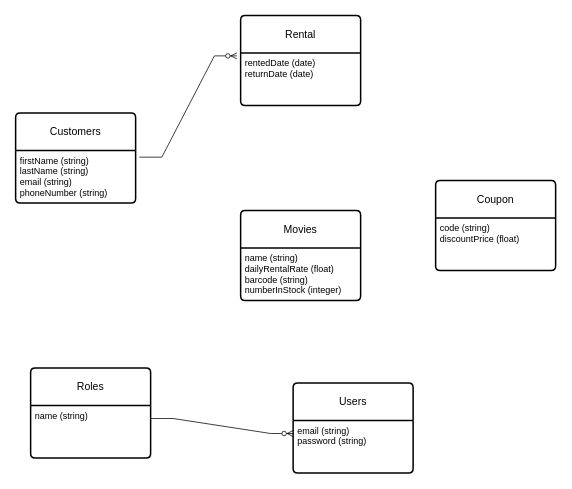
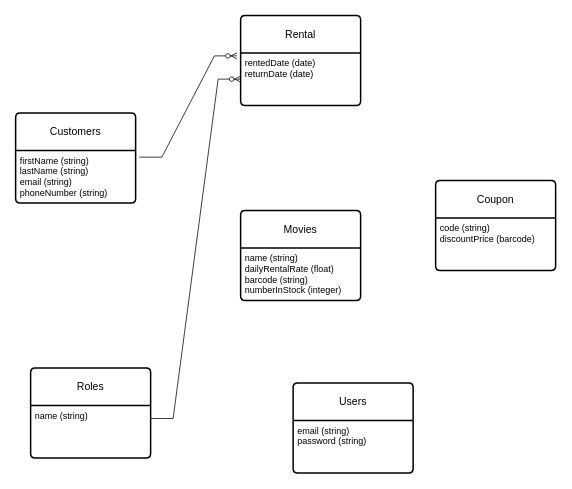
  <mxCell id="0" />
  <mxCell id="1" parent="0" />
  <mxCell id="2" value="Customers" style="swimlane;childLayout=stackLayout;horizontal=1;startSize=50;horizontalStack=0;rounded=1;fontSize=14;fontStyle=0;strokeWidth=2;resizeParent=0;resizeLast=1;shadow=0;dashed=0;align=center;arcSize=4;whiteSpace=wrap;html=1;" vertex="1" parent="1"><mxGeometry x="20" y="150" width="160" height="120" as="geometry" /></mxCell>
  <mxCell id="3" value="firstName (string)&lt;br&gt;lastName (string)&lt;br&gt;email (string)&lt;br&gt;phoneNumber (string)" style="align=left;strokeColor=none;fillColor=none;spacingLeft=4;fontSize=12;verticalAlign=top;resizable=0;rotatable=0;part=1;html=1;" vertex="1" parent="2"><mxGeometry y="50" width="160" height="70" as="geometry" /></mxCell>
  <mxCell id="4" value="Roles" style="swimlane;childLayout=stackLayout;horizontal=1;startSize=50;horizontalStack=0;rounded=1;fontSize=14;fontStyle=0;strokeWidth=2;resizeParent=0;resizeLast=1;shadow=0;dashed=0;align=center;arcSize=4;whiteSpace=wrap;html=1;" vertex="1" parent="1"><mxGeometry x="40" y="490" width="160" height="120" as="geometry" /></mxCell>
  <mxCell id="5" value="name (string)" style="align=left;strokeColor=none;fillColor=none;spacingLeft=4;fontSize=12;verticalAlign=top;resizable=0;rotatable=0;part=1;html=1;" vertex="1" parent="4"><mxGeometry y="50" width="160" height="70" as="geometry" /></mxCell>
  <mxCell id="6" value="Movies" style="swimlane;childLayout=stackLayout;horizontal=1;startSize=50;horizontalStack=0;rounded=1;fontSize=14;fontStyle=0;strokeWidth=2;resizeParent=0;resizeLast=1;shadow=0;dashed=0;align=center;arcSize=4;whiteSpace=wrap;html=1;" vertex="1" parent="1"><mxGeometry x="320" y="280" width="160" height="120" as="geometry" /></mxCell>
  <mxCell id="7" value="name (string)&lt;br&gt;dailyRentalRate (float)&lt;br&gt;barcode (string)&lt;br&gt;numberInStock (integer)" style="align=left;strokeColor=none;fillColor=none;spacingLeft=4;fontSize=12;verticalAlign=top;resizable=0;rotatable=0;part=1;html=1;" vertex="1" parent="6"><mxGeometry y="50" width="160" height="70" as="geometry" /></mxCell>
  <mxCell id="8" style="edgeStyle=orthogonalEdgeStyle;rounded=0;orthogonalLoop=1;jettySize=auto;html=1;exitX=0.5;exitY=1;exitDx=0;exitDy=0;" edge="1" parent="6" source="7" target="7"><mxGeometry relative="1" as="geometry" /></mxCell>
  <mxCell id="9" value="Rental" style="swimlane;childLayout=stackLayout;horizontal=1;startSize=50;horizontalStack=0;rounded=1;fontSize=14;fontStyle=0;strokeWidth=2;resizeParent=0;resizeLast=1;shadow=0;dashed=0;align=center;arcSize=4;whiteSpace=wrap;html=1;" vertex="1" parent="1"><mxGeometry x="320" y="20" width="160" height="120" as="geometry" /></mxCell>
  <mxCell id="10" value="rentedDate (date)&lt;br&gt;returnDate (date)" style="align=left;strokeColor=none;fillColor=none;spacingLeft=4;fontSize=12;verticalAlign=top;resizable=0;rotatable=0;part=1;html=1;" vertex="1" parent="9"><mxGeometry y="50" width="160" height="70" as="geometry" /></mxCell>
  <mxCell id="11" value="Coupon" style="swimlane;childLayout=stackLayout;horizontal=1;startSize=50;horizontalStack=0;rounded=1;fontSize=14;fontStyle=0;strokeWidth=2;resizeParent=0;resizeLast=1;shadow=0;dashed=0;align=center;arcSize=4;whiteSpace=wrap;html=1;" vertex="1" parent="1"><mxGeometry x="580" y="240" width="160" height="120" as="geometry" /></mxCell>
- <mxCell id="12" value="code (string)&lt;br&gt;discountPrice (float)" style="align=left;strokeColor=none;fillColor=none;spacingLeft=4;fontSize=12;verticalAlign=top;resizable=0;rotatable=0;part=1;html=1;" vertex="1" parent="11"><mxGeometry y="50" width="160" height="70" as="geometry" /></mxCell>
+ <mxCell id="12" value="code (string)&lt;br&gt;discountPrice (barcode)" style="align=left;strokeColor=none;fillColor=none;spacingLeft=4;fontSize=12;verticalAlign=top;resizable=0;rotatable=0;part=1;html=1;" vertex="1" parent="11"><mxGeometry y="50" width="160" height="70" as="geometry" /></mxCell>
  <mxCell id="13" value="Users" style="swimlane;childLayout=stackLayout;horizontal=1;startSize=50;horizontalStack=0;rounded=1;fontSize=14;fontStyle=0;strokeWidth=2;resizeParent=0;resizeLast=1;shadow=0;dashed=0;align=center;arcSize=4;whiteSpace=wrap;html=1;" vertex="1" parent="1"><mxGeometry x="390" y="510" width="160" height="120" as="geometry" /></mxCell>
  <mxCell id="14" value="email (string)&lt;br&gt;password (string)" style="align=left;strokeColor=none;fillColor=none;spacingLeft=4;fontSize=12;verticalAlign=top;resizable=0;rotatable=0;part=1;html=1;" vertex="1" parent="13"><mxGeometry y="50" width="160" height="70" as="geometry" /></mxCell>
- <mxCell id="15" value="" style="edgeStyle=entityRelationEdgeStyle;fontSize=12;html=1;endArrow=ERzeroToMany;endFill=1;rounded=0;entryX=0;entryY=0.25;entryDx=0;entryDy=0;exitX=1;exitY=0.25;exitDx=0;exitDy=0;" edge="1" parent="1" source="5" target="14"><mxGeometry width="100" height="100" relative="1" as="geometry"><mxPoint x="180" y="680" as="sourcePoint" /><mxPoint x="280" y="580" as="targetPoint" /></mxGeometry></mxCell>
+ <mxCell id="15" value="" style="edgeStyle=entityRelationEdgeStyle;fontSize=12;html=1;endArrow=ERzeroToMany;endFill=1;rounded=0;exitX=1;exitY=0.25;exitDx=0;exitDy=0;" edge="1" parent="1" source="5" target="10"><mxGeometry width="100" height="100" relative="1" as="geometry"><mxPoint x="180" y="680" as="sourcePoint" /><mxPoint x="280" y="580" as="targetPoint" /></mxGeometry></mxCell>
  <mxCell id="16" value="" style="edgeStyle=entityRelationEdgeStyle;fontSize=12;html=1;endArrow=ERzeroToMany;endFill=1;rounded=0;exitX=1.031;exitY=0.129;exitDx=0;exitDy=0;exitPerimeter=0;entryX=-0.031;entryY=0.45;entryDx=0;entryDy=0;entryPerimeter=0;" edge="1" parent="1" source="3" target="9"><mxGeometry width="100" height="100" relative="1" as="geometry"><mxPoint x="230" y="190" as="sourcePoint" /><mxPoint x="340" y="100" as="targetPoint" /><Array as="points"><mxPoint x="240" y="70" /></Array></mxGeometry></mxCell>
